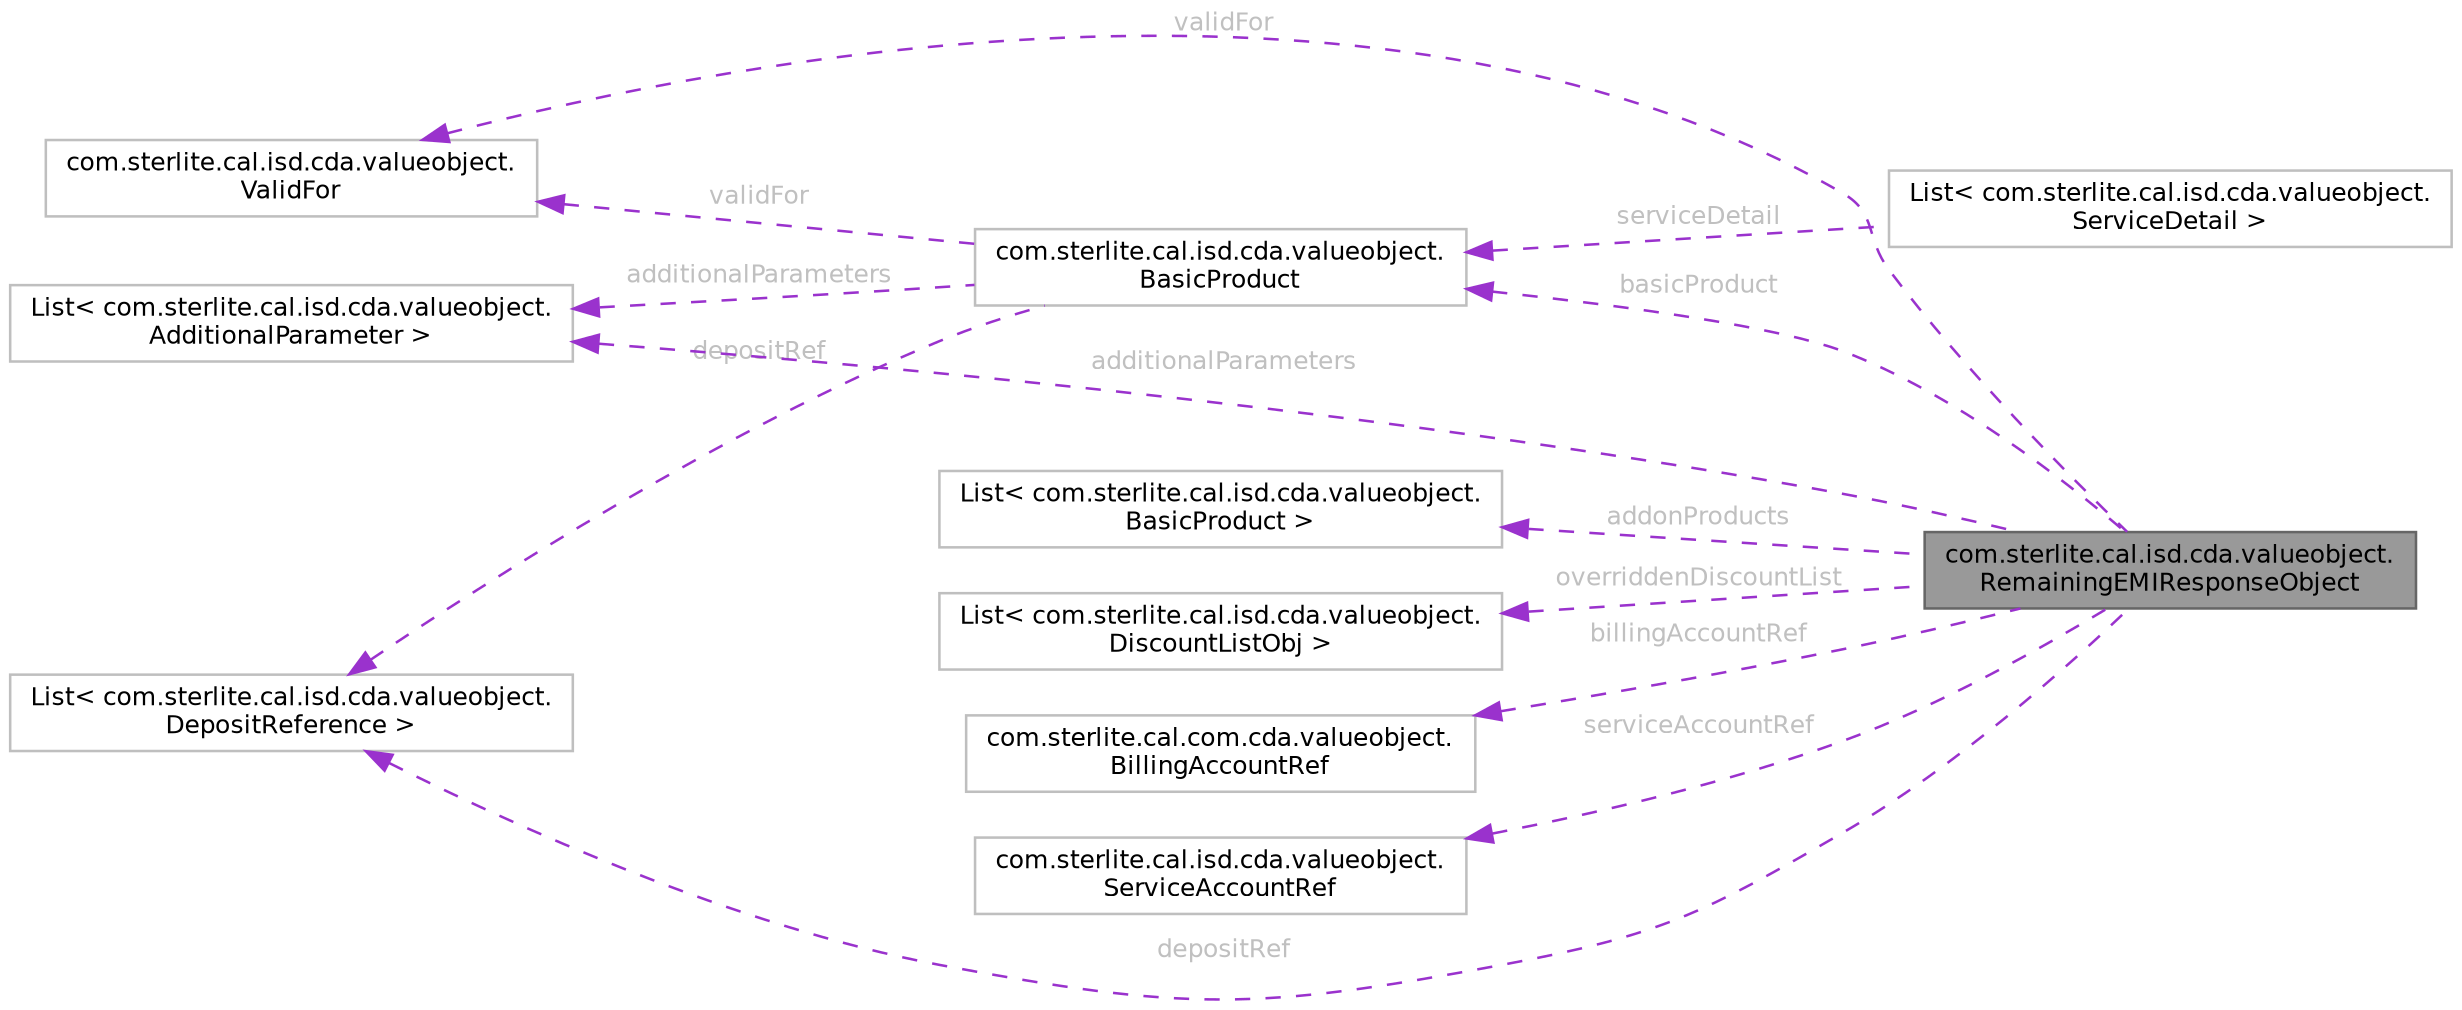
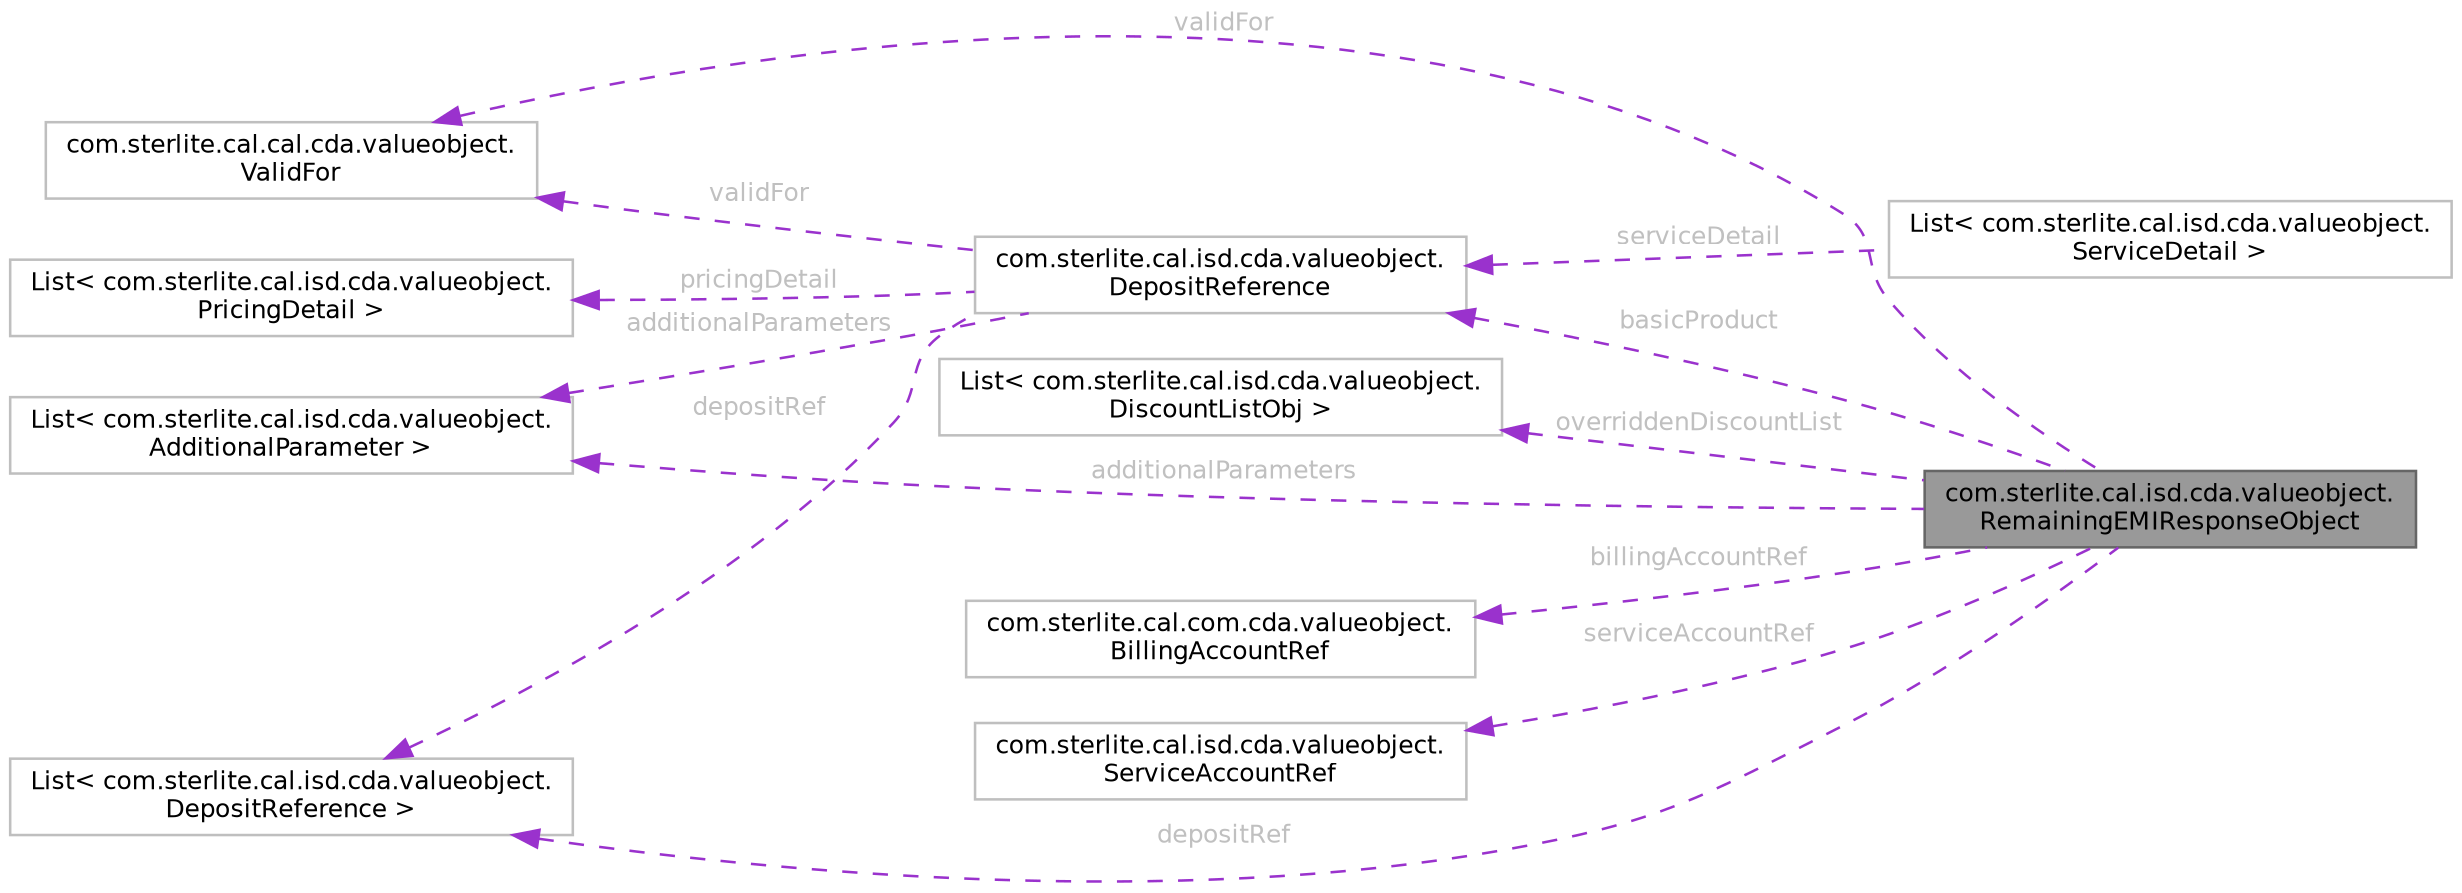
  digraph {
    rankdir=LR
    node [color=grey75 fillcolor=white fontname=Helvetica fontsize=10 shape=box style=filled]
    edge [color=darkorchid3 dir=back fontcolor=grey fontname=Helvetica fontsize=10 labelfontname=Helvetica labelfontsize=10 style=dashed]
    n1 [color=gray40 fillcolor=grey60 fontcolor=black height=0.2 label="com.sterlite.cal.isd.cda.valueobject.\lRemainingEMIResponseObject" width=0.4]
-   n2 [height=0.2 label="com.sterlite.cal.isd.cda.valueobject.\lValidFor" width=0.4]
-   n3 [height=0.2 label="com.sterlite.cal.isd.cda.valueobject.\lBasicProduct" width=0.4]
+   n2 [height=0.2 label="com.sterlite.cal.cal.cda.valueobject.\lValidFor" width=0.4]
+   n3 [height=0.2 label="com.sterlite.cal.isd.cda.valueobject.\lDepositReference" width=0.4]
    n4 [height=0.2 label="List\< com.sterlite.cal.isd.cda.valueobject.\lServiceDetail \>" width=0.4]
    n5 [height=0.2 label="com.sterlite.cal.com.cda.valueobject.\lBillingAccountRef" width=0.4]
    n6 [height=0.2 label="com.sterlite.cal.isd.cda.valueobject.\lServiceAccountRef" width=0.4]
+   n7 [height=0.2 label="List\< com.sterlite.cal.isd.cda.valueobject.\lPricingDetail \>" width=0.4]
    n8 [height=0.2 label="List\< com.sterlite.cal.isd.cda.valueobject.\lDepositReference \>" width=0.4]
    n9 [height=0.2 label="List\< com.sterlite.cal.isd.cda.valueobject.\lAdditionalParameter \>" width=0.4]
-   n10 [height=0.2 label="List\< com.sterlite.cal.isd.cda.valueobject.\lBasicProduct \>" width=0.4]
    n11 [height=0.2 label="List\< com.sterlite.cal.isd.cda.valueobject.\lDiscountListObj \>" width=0.4]
    n2 -> n1 [label=" validFor"]
    n2 -> n3 [label=" validFor"]
    n3 -> n1 [label=" basicProduct"]
    n3 -> n4 [label=" serviceDetail"]
    n5 -> n1 [label=" billingAccountRef"]
    n6 -> n1 [label=" serviceAccountRef"]
+   n7 -> n3 [label=" pricingDetail"]
    n8 -> n1 [label=" depositRef"]
    n8 -> n3 [label=" depositRef"]
    n9 -> n1 [label=" additionalParameters"]
    n9 -> n3 [label=" additionalParameters"]
-   n10 -> n1 [label=" addonProducts"]
    n11 -> n1 [label=" overriddenDiscountList"]
  }
